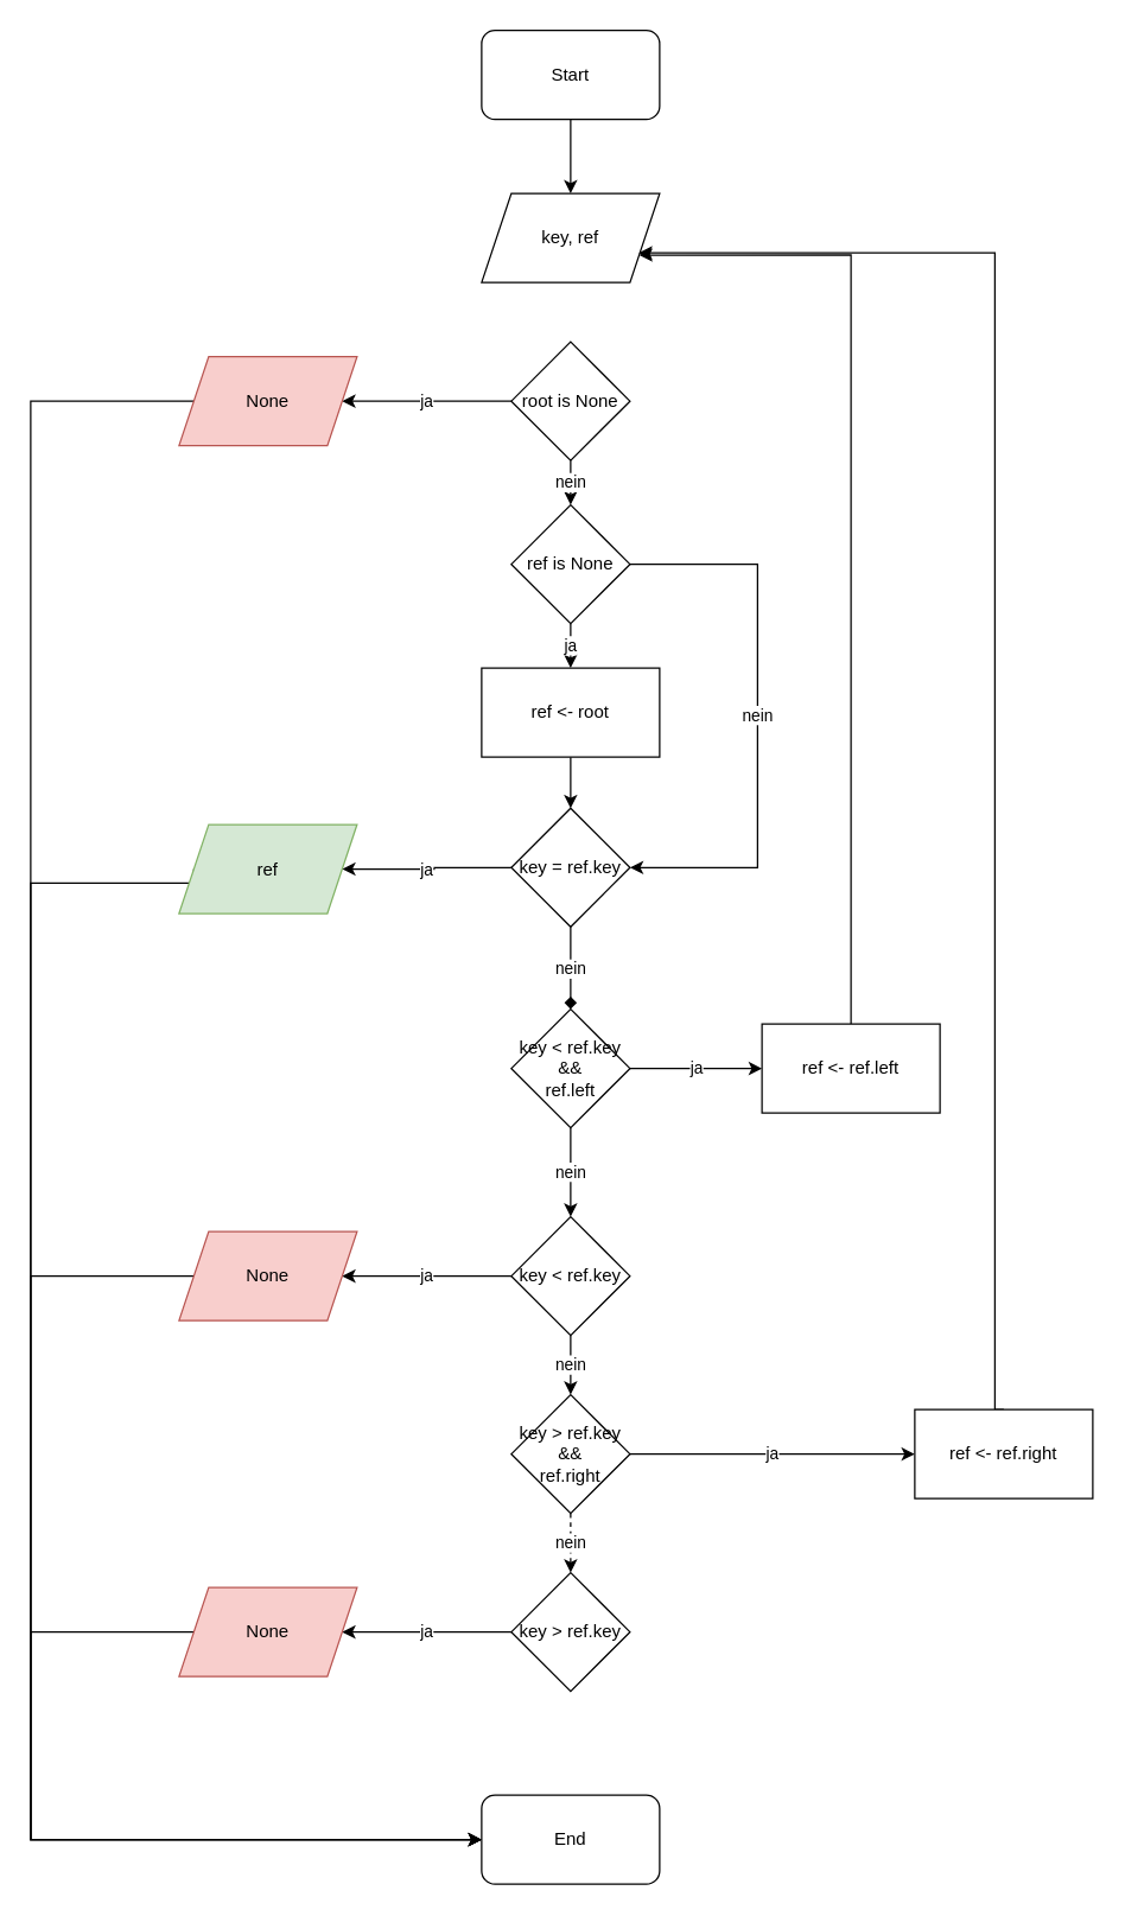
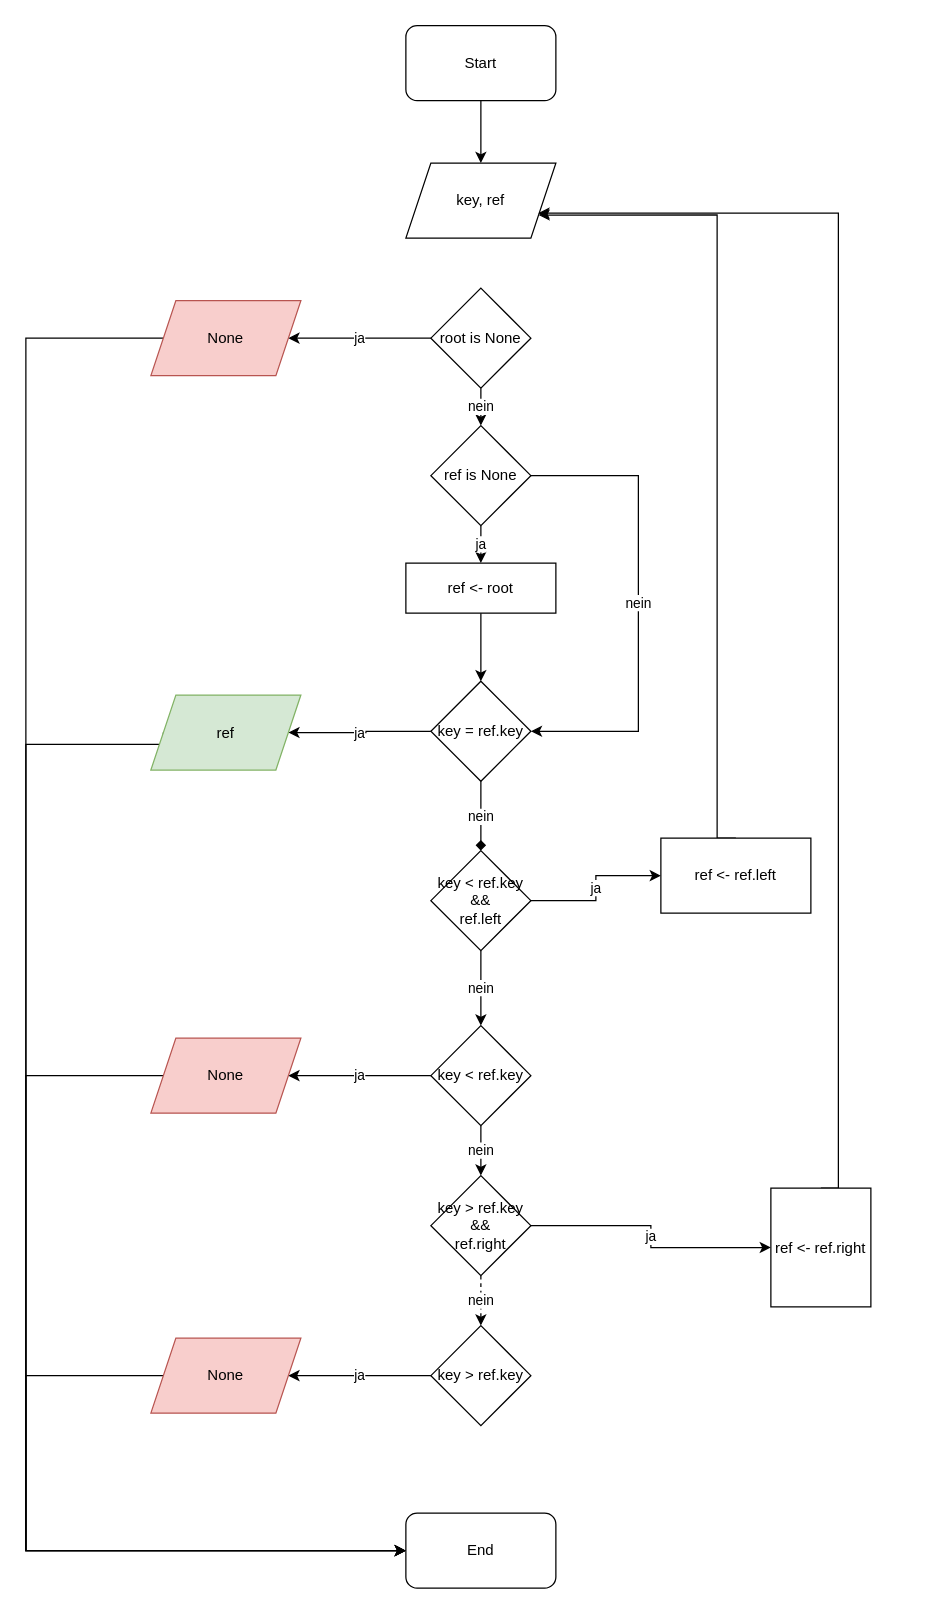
  <mxCell id="0" />
  <mxCell id="1" parent="0" />
  <mxCell id="2" style="edgeStyle=orthogonalEdgeStyle;rounded=0;orthogonalLoop=1;jettySize=auto;html=1;exitX=0.5;exitY=1;exitDx=0;exitDy=0;entryX=0.5;entryY=0;entryDx=0;entryDy=0;" edge="1" parent="1" source="3" target="4"><mxGeometry relative="1" as="geometry" /></mxCell>
  <mxCell id="3" value="Start" style="rounded=1;whiteSpace=wrap;html=1;" vertex="1" parent="1"><mxGeometry x="324" y="20" width="120" height="60" as="geometry" /></mxCell>
  <mxCell id="4" value="key, ref" style="shape=parallelogram;perimeter=parallelogramPerimeter;whiteSpace=wrap;html=1;fixedSize=1;" vertex="1" parent="1"><mxGeometry x="324" y="130" width="120" height="60" as="geometry" /></mxCell>
  <mxCell id="5" value="ja" style="edgeStyle=orthogonalEdgeStyle;rounded=0;orthogonalLoop=1;jettySize=auto;html=1;exitX=0;exitY=0.5;exitDx=0;exitDy=0;" edge="1" parent="1" source="7" target="9"><mxGeometry relative="1" as="geometry" /></mxCell>
  <mxCell id="6" value="nein" style="edgeStyle=orthogonalEdgeStyle;rounded=0;orthogonalLoop=1;jettySize=auto;html=1;exitX=0.5;exitY=1;exitDx=0;exitDy=0;entryX=0.5;entryY=0;entryDx=0;entryDy=0;" edge="1" parent="1" source="7" target="12"><mxGeometry relative="1" as="geometry" /></mxCell>
  <mxCell id="7" value="root is None" style="rhombus;whiteSpace=wrap;html=1;" vertex="1" parent="1"><mxGeometry x="344" y="230" width="80" height="80" as="geometry" /></mxCell>
  <mxCell id="8" style="edgeStyle=orthogonalEdgeStyle;rounded=0;orthogonalLoop=1;jettySize=auto;html=1;exitX=0;exitY=0.5;exitDx=0;exitDy=0;entryX=0;entryY=0.5;entryDx=0;entryDy=0;" edge="1" parent="1" source="9" target="39"><mxGeometry relative="1" as="geometry"><Array as="points"><mxPoint x="20" y="270" /><mxPoint x="20" y="1240" /></Array></mxGeometry></mxCell>
  <mxCell id="9" value="None" style="shape=parallelogram;perimeter=parallelogramPerimeter;whiteSpace=wrap;html=1;fixedSize=1;fillColor=#f8cecc;strokeColor=#b85450;" vertex="1" parent="1"><mxGeometry x="120" y="240" width="120" height="60" as="geometry" /></mxCell>
  <mxCell id="10" value="ja" style="edgeStyle=orthogonalEdgeStyle;rounded=0;orthogonalLoop=1;jettySize=auto;html=1;exitX=0.5;exitY=1;exitDx=0;exitDy=0;entryX=0.5;entryY=0;entryDx=0;entryDy=0;" edge="1" parent="1" source="12" target="14"><mxGeometry relative="1" as="geometry" /></mxCell>
  <mxCell id="11" value="nein" style="edgeStyle=orthogonalEdgeStyle;rounded=0;orthogonalLoop=1;jettySize=auto;html=1;exitX=1;exitY=0.5;exitDx=0;exitDy=0;entryX=1;entryY=0.5;entryDx=0;entryDy=0;" edge="1" parent="1" source="12" target="17"><mxGeometry relative="1" as="geometry"><Array as="points"><mxPoint x="510" y="380" /><mxPoint x="510" y="585" /></Array></mxGeometry></mxCell>
  <mxCell id="12" value="ref is None" style="rhombus;whiteSpace=wrap;html=1;" vertex="1" parent="1"><mxGeometry x="344" y="340" width="80" height="80" as="geometry" /></mxCell>
  <mxCell id="13" style="edgeStyle=orthogonalEdgeStyle;rounded=0;orthogonalLoop=1;jettySize=auto;html=1;exitX=0.5;exitY=1;exitDx=0;exitDy=0;entryX=0.5;entryY=0;entryDx=0;entryDy=0;" edge="1" parent="1" source="14" target="17"><mxGeometry relative="1" as="geometry" /></mxCell>
- <mxCell id="14" value="ref &amp;lt;- root" style="rounded=0;whiteSpace=wrap;html=1;" vertex="1" parent="1"><mxGeometry x="324" y="450" width="120" height="60" as="geometry" /></mxCell>
+ <mxCell id="14" value="ref &amp;lt;- root" style="rounded=0;whiteSpace=wrap;html=1;" vertex="1" parent="1"><mxGeometry x="324" y="450" width="120" height="40" as="geometry" /></mxCell>
  <mxCell id="15" value="nein" style="edgeStyle=orthogonalEdgeStyle;rounded=0;orthogonalLoop=1;jettySize=auto;html=1;exitX=0.5;exitY=1;exitDx=0;exitDy=0;entryX=0.5;entryY=0;entryDx=0;entryDy=0;endArrow=diamond;" edge="1" parent="1" source="17" target="22"><mxGeometry relative="1" as="geometry" /></mxCell>
  <mxCell id="16" value="ja" style="edgeStyle=orthogonalEdgeStyle;rounded=0;orthogonalLoop=1;jettySize=auto;html=1;exitX=0;exitY=0.5;exitDx=0;exitDy=0;entryX=1;entryY=0.5;entryDx=0;entryDy=0;" edge="1" parent="1" source="17" target="19"><mxGeometry relative="1" as="geometry" /></mxCell>
  <mxCell id="17" value="key = ref.key" style="rhombus;whiteSpace=wrap;html=1;" vertex="1" parent="1"><mxGeometry x="344" y="544.5" width="80" height="80" as="geometry" /></mxCell>
  <mxCell id="18" style="edgeStyle=orthogonalEdgeStyle;rounded=0;orthogonalLoop=1;jettySize=auto;html=1;exitX=0;exitY=0.5;exitDx=0;exitDy=0;entryX=0;entryY=0.5;entryDx=0;entryDy=0;" edge="1" parent="1" source="19" target="39"><mxGeometry relative="1" as="geometry"><Array as="points"><mxPoint x="20" y="595" /><mxPoint x="20" y="1240" /></Array></mxGeometry></mxCell>
  <mxCell id="19" value="ref" style="shape=parallelogram;perimeter=parallelogramPerimeter;whiteSpace=wrap;html=1;fixedSize=1;fillColor=#d5e8d4;strokeColor=#82b366;" vertex="1" parent="1"><mxGeometry x="120" y="555.5" width="120" height="60" as="geometry" /></mxCell>
  <mxCell id="20" value="ja" style="edgeStyle=orthogonalEdgeStyle;rounded=0;orthogonalLoop=1;jettySize=auto;html=1;exitX=1;exitY=0.5;exitDx=0;exitDy=0;entryX=0;entryY=0.5;entryDx=0;entryDy=0;" edge="1" parent="1" source="22" target="24"><mxGeometry relative="1" as="geometry" /></mxCell>
  <mxCell id="21" value="nein" style="edgeStyle=orthogonalEdgeStyle;rounded=0;orthogonalLoop=1;jettySize=auto;html=1;exitX=0.5;exitY=1;exitDx=0;exitDy=0;entryX=0.5;entryY=0;entryDx=0;entryDy=0;" edge="1" parent="1" source="22" target="27"><mxGeometry relative="1" as="geometry" /></mxCell>
  <mxCell id="22" value="key &amp;lt; ref.key&lt;div&gt;&amp;amp;&amp;amp;&lt;/div&gt;&lt;div&gt;ref.left&lt;/div&gt;" style="rhombus;whiteSpace=wrap;html=1;" vertex="1" parent="1"><mxGeometry x="344" y="680" width="80" height="80" as="geometry" /></mxCell>
  <mxCell id="23" style="edgeStyle=orthogonalEdgeStyle;rounded=0;orthogonalLoop=1;jettySize=auto;html=1;exitX=0.5;exitY=0;exitDx=0;exitDy=0;entryX=1;entryY=0.75;entryDx=0;entryDy=0;" edge="1" parent="1" source="24" target="4"><mxGeometry relative="1" as="geometry"><Array as="points"><mxPoint x="573" y="171" /></Array></mxGeometry></mxCell>
- <mxCell id="24" value="ref &amp;lt;- ref.left" style="rounded=0;whiteSpace=wrap;html=1;" vertex="1" parent="1"><mxGeometry x="513" y="690" width="120" height="60" as="geometry" /></mxCell>
+ <mxCell id="24" value="ref &amp;lt;- ref.left" style="rounded=0;whiteSpace=wrap;html=1;" vertex="1" parent="1"><mxGeometry x="528" y="670" width="120" height="60" as="geometry" /></mxCell>
  <mxCell id="25" value="ja" style="edgeStyle=orthogonalEdgeStyle;rounded=0;orthogonalLoop=1;jettySize=auto;html=1;exitX=0;exitY=0.5;exitDx=0;exitDy=0;entryX=1;entryY=0.5;entryDx=0;entryDy=0;" edge="1" parent="1" source="27" target="29"><mxGeometry relative="1" as="geometry" /></mxCell>
  <mxCell id="26" value="nein" style="edgeStyle=orthogonalEdgeStyle;rounded=0;orthogonalLoop=1;jettySize=auto;html=1;exitX=0.5;exitY=1;exitDx=0;exitDy=0;entryX=0.5;entryY=0;entryDx=0;entryDy=0;" edge="1" parent="1" source="27" target="32"><mxGeometry relative="1" as="geometry" /></mxCell>
  <mxCell id="27" value="key &amp;lt; ref.key" style="rhombus;whiteSpace=wrap;html=1;" vertex="1" parent="1"><mxGeometry x="344" y="820" width="80" height="80" as="geometry" /></mxCell>
  <mxCell id="28" style="edgeStyle=orthogonalEdgeStyle;rounded=0;orthogonalLoop=1;jettySize=auto;html=1;exitX=0;exitY=0.5;exitDx=0;exitDy=0;entryX=0;entryY=0.5;entryDx=0;entryDy=0;" edge="1" parent="1" source="29" target="39"><mxGeometry relative="1" as="geometry"><Array as="points"><mxPoint x="20" y="860" /><mxPoint x="20" y="1240" /></Array></mxGeometry></mxCell>
  <mxCell id="29" value="None" style="shape=parallelogram;perimeter=parallelogramPerimeter;whiteSpace=wrap;html=1;fixedSize=1;fillColor=#f8cecc;strokeColor=#b85450;" vertex="1" parent="1"><mxGeometry x="120" y="830" width="120" height="60" as="geometry" /></mxCell>
  <mxCell id="30" value="ja" style="edgeStyle=orthogonalEdgeStyle;rounded=0;orthogonalLoop=1;jettySize=auto;html=1;exitX=1;exitY=0.5;exitDx=0;exitDy=0;entryX=0;entryY=0.5;entryDx=0;entryDy=0;" edge="1" parent="1" source="32" target="34"><mxGeometry relative="1" as="geometry" /></mxCell>
  <mxCell id="31" value="nein" style="edgeStyle=orthogonalEdgeStyle;rounded=0;orthogonalLoop=1;jettySize=auto;html=1;exitX=0.5;exitY=1;exitDx=0;exitDy=0;entryX=0.5;entryY=0;entryDx=0;entryDy=0;dashed=1;" edge="1" parent="1" source="32" target="36"><mxGeometry relative="1" as="geometry" /></mxCell>
  <mxCell id="32" value="key &amp;gt; ref.key&lt;div&gt;&amp;amp;&amp;amp;&lt;/div&gt;&lt;div&gt;ref.right&lt;/div&gt;" style="rhombus;whiteSpace=wrap;html=1;" vertex="1" parent="1"><mxGeometry x="344" y="940" width="80" height="80" as="geometry" /></mxCell>
  <mxCell id="33" style="edgeStyle=orthogonalEdgeStyle;rounded=0;orthogonalLoop=1;jettySize=auto;html=1;exitX=0.5;exitY=0;exitDx=0;exitDy=0;" edge="1" parent="1" source="34"><mxGeometry relative="1" as="geometry"><mxPoint x="430" y="170" as="targetPoint" /><Array as="points"><mxPoint x="670" y="950" /><mxPoint x="670" y="170" /></Array></mxGeometry></mxCell>
- <mxCell id="34" value="ref &amp;lt;- ref.right" style="rounded=0;whiteSpace=wrap;html=1;" vertex="1" parent="1"><mxGeometry x="616" y="950" width="120" height="60" as="geometry" /></mxCell>
+ <mxCell id="34" value="ref &amp;lt;- ref.right" style="rounded=0;whiteSpace=wrap;html=1;" vertex="1" parent="1"><mxGeometry x="616" y="950" width="80" height="95" as="geometry" /></mxCell>
  <mxCell id="35" value="ja" style="edgeStyle=orthogonalEdgeStyle;rounded=0;orthogonalLoop=1;jettySize=auto;html=1;exitX=0;exitY=0.5;exitDx=0;exitDy=0;entryX=1;entryY=0.5;entryDx=0;entryDy=0;" edge="1" parent="1" source="36" target="38"><mxGeometry relative="1" as="geometry"><Array as="points"><mxPoint x="270" y="1100" /><mxPoint x="270" y="1100" /></Array></mxGeometry></mxCell>
  <mxCell id="36" value="key &amp;gt; ref.key" style="rhombus;whiteSpace=wrap;html=1;" vertex="1" parent="1"><mxGeometry x="344" y="1060" width="80" height="80" as="geometry" /></mxCell>
  <mxCell id="37" style="edgeStyle=orthogonalEdgeStyle;rounded=0;orthogonalLoop=1;jettySize=auto;html=1;exitX=0;exitY=0.5;exitDx=0;exitDy=0;entryX=0;entryY=0.5;entryDx=0;entryDy=0;" edge="1" parent="1" source="38" target="39"><mxGeometry relative="1" as="geometry"><Array as="points"><mxPoint x="20" y="1100" /><mxPoint x="20" y="1240" /></Array></mxGeometry></mxCell>
  <mxCell id="38" value="None" style="shape=parallelogram;perimeter=parallelogramPerimeter;whiteSpace=wrap;html=1;fixedSize=1;fillColor=#f8cecc;strokeColor=#b85450;" vertex="1" parent="1"><mxGeometry x="120" y="1070" width="120" height="60" as="geometry" /></mxCell>
  <mxCell id="39" value="End" style="rounded=1;whiteSpace=wrap;html=1;" vertex="1" parent="1"><mxGeometry x="324" y="1210" width="120" height="60" as="geometry" /></mxCell>
